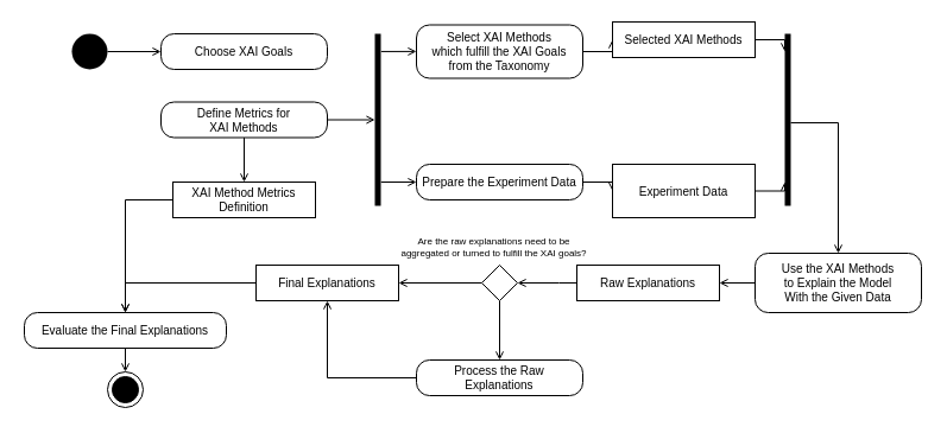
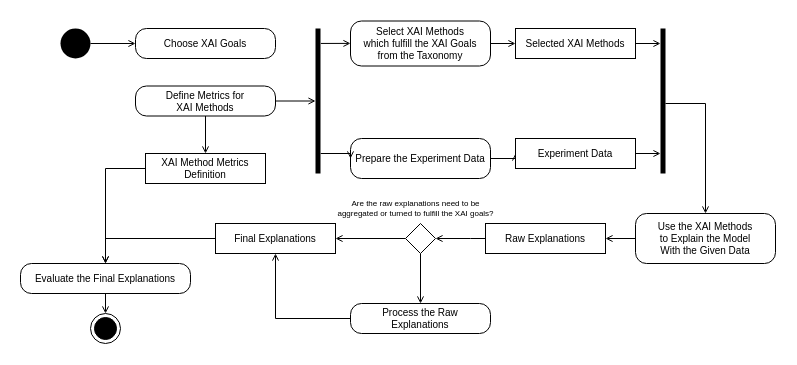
  <mxCell id="0" />
  <mxCell id="1" parent="0" />
  <mxCell id="2" value="" style="ellipse;html=1;shape=endState;fillColor=#000000;strokeColor=#000000;" vertex="1" parent="1"><mxGeometry x="90" y="313" width="30" height="30" as="geometry" /></mxCell>
  <mxCell id="3" style="edgeStyle=orthogonalEdgeStyle;rounded=0;orthogonalLoop=1;jettySize=auto;html=1;exitX=1;exitY=0.5;exitDx=0;exitDy=0;entryX=0;entryY=0.5;entryDx=0;entryDy=0;fontSize=10;endArrow=open;endFill=0;startSize=5;endSize=5;" edge="1" parent="1" source="4" target="7"><mxGeometry relative="1" as="geometry" /></mxCell>
  <mxCell id="4" value="" style="ellipse;fillColor=#000000;strokeColor=none;" vertex="1" parent="1"><mxGeometry x="60" y="28" width="30" height="30" as="geometry" /></mxCell>
  <mxCell id="5" style="edgeStyle=orthogonalEdgeStyle;rounded=0;orthogonalLoop=1;jettySize=auto;html=1;exitX=1;exitY=0.5;exitDx=0;exitDy=0;entryX=0;entryY=0.5;entryDx=0;entryDy=0;fontSize=10;endArrow=open;endFill=0;startSize=5;endSize=5;" edge="1" parent="1" source="6" target="24"><mxGeometry relative="1" as="geometry"><mxPoint x="550" y="43" as="targetPoint" /></mxGeometry></mxCell>
  <mxCell id="6" value="Select XAI Methods&#10;which fulfill the XAI Goals&#10;from the Taxonomy" style="align=center;verticalAlign=middle;rounded=1;absoluteArcSize=1;arcSize=22;dashed=0;fontSize=10;" vertex="1" parent="1"><mxGeometry x="350" y="20.5" width="140" height="45" as="geometry" /></mxCell>
  <mxCell id="7" value="Choose XAI Goals" style="align=center;verticalAlign=middle;rounded=1;absoluteArcSize=1;arcSize=22;dashed=0;fontSize=10;" vertex="1" parent="1"><mxGeometry x="135" y="28" width="140" height="30" as="geometry" /></mxCell>
  <mxCell id="8" style="edgeStyle=orthogonalEdgeStyle;rounded=0;orthogonalLoop=1;jettySize=auto;html=1;exitX=1;exitY=0.5;exitDx=0;exitDy=0;entryX=0;entryY=0.5;entryDx=0;entryDy=0;fontSize=10;endArrow=open;endFill=0;startSize=5;endSize=5;" edge="1" parent="1" source="9" target="16"><mxGeometry relative="1" as="geometry" /></mxCell>
- <mxCell id="9" value="Prepare the Experiment Data" style="align=center;verticalAlign=middle;rounded=1;absoluteArcSize=1;arcSize=22;dashed=0;spacing=0;fontSize=10;" vertex="1" parent="1"><mxGeometry x="350" y="138" width="140" height="30" as="geometry" /></mxCell>
+ <mxCell id="9" value="Prepare the Experiment Data" style="align=center;verticalAlign=middle;rounded=1;absoluteArcSize=1;arcSize=22;dashed=0;spacing=0;fontSize=10;" vertex="1" parent="1"><mxGeometry x="350" y="138" width="140" height="40" as="geometry" /></mxCell>
  <mxCell id="10" style="edgeStyle=orthogonalEdgeStyle;rounded=0;orthogonalLoop=1;jettySize=auto;html=1;exitX=0.5;exitY=1;exitDx=0;exitDy=0;entryX=0.5;entryY=0;entryDx=0;entryDy=0;endArrow=open;endFill=0;endSize=5;strokeWidth=1;" edge="1" parent="1" source="11" target="2"><mxGeometry relative="1" as="geometry" /></mxCell>
  <mxCell id="11" value="Evaluate the Final Explanations" style="align=center;verticalAlign=middle;rounded=1;absoluteArcSize=1;arcSize=22;dashed=0;spacing=0;fontSize=10;" vertex="1" parent="1"><mxGeometry x="20" y="263" width="170" height="30" as="geometry" /></mxCell>
  <mxCell id="12" style="edgeStyle=orthogonalEdgeStyle;rounded=0;orthogonalLoop=1;jettySize=auto;html=1;exitX=0.5;exitY=1;exitDx=0;exitDy=0;entryX=0.5;entryY=0;entryDx=0;entryDy=0;fontSize=10;endArrow=open;endFill=0;startSize=5;endSize=5;" edge="1" parent="1" source="15" target="18"><mxGeometry relative="1" as="geometry" /></mxCell>
  <mxCell id="13" style="edgeStyle=orthogonalEdgeStyle;rounded=0;orthogonalLoop=1;jettySize=auto;html=1;exitX=1;exitY=0.5;exitDx=0;exitDy=0;fontSize=10;endArrow=open;endFill=0;startSize=5;endSize=5;" edge="1" parent="1" source="15" target="23"><mxGeometry relative="1" as="geometry" /></mxCell>
  <mxCell id="14" style="edgeStyle=orthogonalEdgeStyle;rounded=0;orthogonalLoop=1;jettySize=auto;html=1;exitX=1.067;exitY=0.103;exitDx=0;exitDy=0;entryX=0;entryY=0.5;entryDx=0;entryDy=0;fontSize=10;endArrow=open;endFill=0;startSize=5;endSize=5;exitPerimeter=0;" edge="1" parent="1" source="23" target="6"><mxGeometry relative="1" as="geometry" /></mxCell>
  <mxCell id="15" value="Define Metrics for&#10;XAI Methods" style="align=center;verticalAlign=middle;rounded=1;absoluteArcSize=1;arcSize=22;dashed=0;spacing=0;fontSize=10;" vertex="1" parent="1"><mxGeometry x="135" y="85.5" width="140" height="30" as="geometry" /></mxCell>
- <mxCell id="16" value="Experiment Data" style="rounded=0;fontSize=10;" vertex="1" parent="1"><mxGeometry x="515" y="138" width="120" height="45" as="geometry" /></mxCell>
+ <mxCell id="16" value="Experiment Data" style="rounded=0;fontSize=10;" vertex="1" parent="1"><mxGeometry x="515" y="138" width="120" height="30" as="geometry" /></mxCell>
  <mxCell id="17" style="edgeStyle=orthogonalEdgeStyle;rounded=0;orthogonalLoop=1;jettySize=auto;html=1;exitX=0;exitY=0.5;exitDx=0;exitDy=0;entryX=0.5;entryY=0;entryDx=0;entryDy=0;fontSize=10;endArrow=open;endFill=0;startSize=5;endSize=5;" edge="1" parent="1" source="18" target="11"><mxGeometry relative="1" as="geometry" /></mxCell>
  <mxCell id="18" value="XAI Method Metrics &#10;Definition" style="rounded=0;fontSize=10;" vertex="1" parent="1"><mxGeometry x="145" y="153" width="120" height="30" as="geometry" /></mxCell>
  <mxCell id="19" style="edgeStyle=orthogonalEdgeStyle;rounded=0;orthogonalLoop=1;jettySize=auto;html=1;exitX=0;exitY=0.5;exitDx=0;exitDy=0;entryX=1;entryY=0.5;entryDx=0;entryDy=0;fontSize=10;endArrow=open;endFill=0;startSize=5;endSize=5;" edge="1" parent="1" source="20" target="22"><mxGeometry relative="1" as="geometry" /></mxCell>
  <mxCell id="20" value="Use the XAI Methods&#10;to Explain the Model&#10;With the Given Data" style="align=center;verticalAlign=middle;rounded=1;absoluteArcSize=1;arcSize=22;dashed=0;fontSize=10;" vertex="1" parent="1"><mxGeometry x="635" y="213" width="140" height="50" as="geometry" /></mxCell>
  <mxCell id="21" style="edgeStyle=orthogonalEdgeStyle;rounded=0;orthogonalLoop=1;jettySize=auto;html=1;exitX=0;exitY=0.5;exitDx=0;exitDy=0;entryX=1;entryY=0.5;entryDx=0;entryDy=0;fontSize=10;endArrow=open;endFill=0;startSize=5;endSize=5;" edge="1" parent="1" source="22" target="28"><mxGeometry relative="1" as="geometry"><Array as="points"><mxPoint x="470" y="238" /><mxPoint x="470" y="238" /></Array></mxGeometry></mxCell>
  <mxCell id="22" value="Raw Explanations" style="rounded=0;fontSize=10;" vertex="1" parent="1"><mxGeometry x="485" y="223" width="120" height="30" as="geometry" /></mxCell>
  <mxCell id="23" value="" style="html=1;points=[];perimeter=orthogonalPerimeter;fillColor=#000000;strokeColor=none;fontSize=10;" vertex="1" parent="1"><mxGeometry x="315" y="28" width="5" height="145" as="geometry" /></mxCell>
- <mxCell id="24" value="Selected XAI Methods" style="rounded=0;fontSize=10;" vertex="1" parent="1"><mxGeometry x="515" y="18" width="120" height="30" as="geometry" /></mxCell>
+ <mxCell id="24" value="Selected XAI Methods" style="rounded=0;fontSize=10;" vertex="1" parent="1"><mxGeometry x="515" y="28" width="120" height="30" as="geometry" /></mxCell>
  <mxCell id="25" style="edgeStyle=orthogonalEdgeStyle;rounded=0;orthogonalLoop=1;jettySize=auto;html=1;exitX=1.048;exitY=0.1;exitDx=0;exitDy=0;fontSize=10;endArrow=open;endFill=0;startSize=5;endSize=5;exitPerimeter=0;entryX=0;entryY=0.5;entryDx=0;entryDy=0;" edge="1" parent="1" target="9"><mxGeometry relative="1" as="geometry"><mxPoint x="320.24" y="153" as="sourcePoint" /><mxPoint x="340" y="153" as="targetPoint" /></mxGeometry></mxCell>
  <mxCell id="26" style="edgeStyle=orthogonalEdgeStyle;rounded=0;orthogonalLoop=1;jettySize=auto;html=1;exitX=0;exitY=0.5;exitDx=0;exitDy=0;entryX=1;entryY=0.5;entryDx=0;entryDy=0;fontSize=10;endArrow=open;endFill=0;startSize=5;endSize=5;" edge="1" parent="1" source="28" target="31"><mxGeometry relative="1" as="geometry" /></mxCell>
  <mxCell id="27" style="edgeStyle=orthogonalEdgeStyle;rounded=0;orthogonalLoop=1;jettySize=auto;html=1;exitX=0.5;exitY=1;exitDx=0;exitDy=0;entryX=0.5;entryY=0;entryDx=0;entryDy=0;fontSize=10;endArrow=open;endFill=0;startSize=5;endSize=5;" edge="1" parent="1" source="28" target="33"><mxGeometry relative="1" as="geometry" /></mxCell>
  <mxCell id="28" value="" style="rhombus;fontSize=10;html=0;" vertex="1" parent="1"><mxGeometry x="405" y="223" width="30" height="30" as="geometry" /></mxCell>
  <mxCell id="29" value="Are the raw explanations need to be &lt;br&gt;aggregated or turned to fulfill the XAI goals?" style="text;html=1;resizable=0;autosize=1;align=center;verticalAlign=middle;points=[];fillColor=none;strokeColor=none;rounded=0;fontSize=8;" vertex="1" parent="1"><mxGeometry x="330" y="193" width="170" height="30" as="geometry" /></mxCell>
  <mxCell id="30" style="edgeStyle=orthogonalEdgeStyle;rounded=0;orthogonalLoop=1;jettySize=auto;html=1;exitX=0;exitY=0.5;exitDx=0;exitDy=0;entryX=0.5;entryY=0;entryDx=0;entryDy=0;fontSize=10;endArrow=open;endFill=0;startSize=5;endSize=5;" edge="1" parent="1" source="31" target="11"><mxGeometry relative="1" as="geometry" /></mxCell>
  <mxCell id="31" value="Final Explanations" style="rounded=0;fontSize=10;" vertex="1" parent="1"><mxGeometry x="215" y="223" width="120" height="30" as="geometry" /></mxCell>
  <mxCell id="32" style="edgeStyle=orthogonalEdgeStyle;rounded=0;orthogonalLoop=1;jettySize=auto;html=1;exitX=0;exitY=0.5;exitDx=0;exitDy=0;entryX=0.5;entryY=1;entryDx=0;entryDy=0;fontSize=10;endArrow=open;endFill=0;startSize=5;endSize=5;" edge="1" parent="1" source="33" target="31"><mxGeometry relative="1" as="geometry" /></mxCell>
  <mxCell id="33" value="Process the Raw &#10;Explanations" style="align=center;verticalAlign=middle;rounded=1;absoluteArcSize=1;arcSize=22;dashed=0;spacing=0;fontSize=10;" vertex="1" parent="1"><mxGeometry x="350" y="303" width="140" height="30" as="geometry" /></mxCell>
  <mxCell id="34" style="edgeStyle=orthogonalEdgeStyle;rounded=0;orthogonalLoop=1;jettySize=auto;html=1;exitX=1;exitY=0.5;exitDx=0;exitDy=0;entryX=0;entryY=0.5;entryDx=0;entryDy=0;fontSize=10;endArrow=open;endFill=0;startSize=5;endSize=5;" edge="1" parent="1" source="24"><mxGeometry relative="1" as="geometry"><mxPoint x="640.335" y="42.935" as="sourcePoint" /><mxPoint x="660" y="43" as="targetPoint" /></mxGeometry></mxCell>
  <mxCell id="35" value="" style="html=1;points=[];perimeter=orthogonalPerimeter;fillColor=#000000;strokeColor=none;fontSize=10;" vertex="1" parent="1"><mxGeometry x="660" y="28" width="5" height="145" as="geometry" /></mxCell>
  <mxCell id="36" style="edgeStyle=orthogonalEdgeStyle;rounded=0;orthogonalLoop=1;jettySize=auto;html=1;exitX=1;exitY=0.5;exitDx=0;exitDy=0;fontSize=10;endArrow=open;endFill=0;startSize=5;endSize=5;" edge="1" parent="1" source="16"><mxGeometry relative="1" as="geometry"><mxPoint x="640.24" y="153" as="sourcePoint" /><mxPoint x="660" y="153" as="targetPoint" /></mxGeometry></mxCell>
  <mxCell id="37" style="edgeStyle=orthogonalEdgeStyle;rounded=0;orthogonalLoop=1;jettySize=auto;html=1;exitX=1;exitY=0.5;exitDx=0;exitDy=0;entryX=0.5;entryY=0;entryDx=0;entryDy=0;fontSize=10;endArrow=open;endFill=0;startSize=5;endSize=5;" edge="1" parent="1" target="20"><mxGeometry relative="1" as="geometry"><mxPoint x="665" y="103" as="sourcePoint" /><mxPoint x="690" y="103" as="targetPoint" /><Array as="points"><mxPoint x="705" y="103" /></Array></mxGeometry></mxCell>
